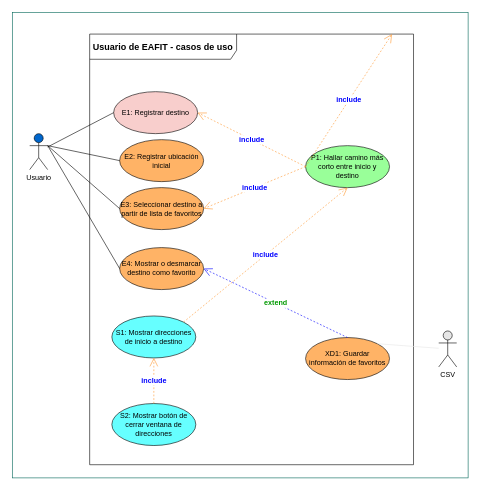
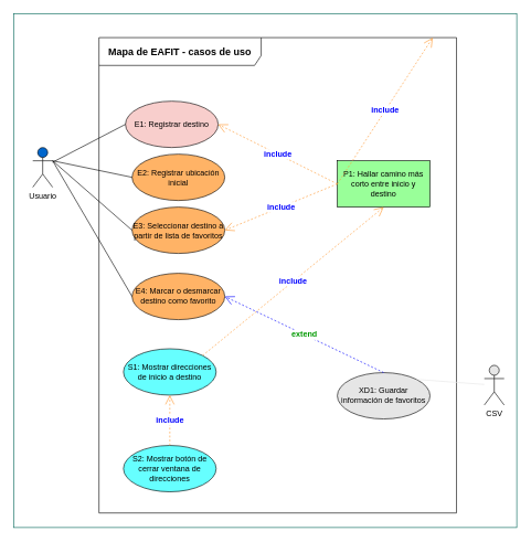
  <mxCell id="0" />
  <mxCell id="1" parent="0" />
- <mxCell id="2" value="Usuario de EAFIT - casos de uso" style="shape=umlFrame;whiteSpace=wrap;html=1;fontSize=15;width=245;height=42;rounded=0;fontStyle=1;labelBackgroundColor=default;gradientColor=none;" parent="1" vertex="1"><mxGeometry x="149" y="56" width="540" height="718" as="geometry" /></mxCell>
+ <mxCell id="2" value="Mapa de EAFIT - casos de uso" style="shape=umlFrame;whiteSpace=wrap;html=1;fontSize=15;width=245;height=42;rounded=0;fontStyle=1;labelBackgroundColor=default;gradientColor=none;" parent="1" vertex="1"><mxGeometry x="149" y="56" width="540" height="718" as="geometry" /></mxCell>
  <mxCell id="3" value="Usuario" style="shape=umlActor;verticalLabelPosition=bottom;verticalAlign=top;html=1;rounded=0;fillColor=#0066CC;" parent="1" vertex="1"><mxGeometry x="49" y="222" width="30" height="60" as="geometry" /></mxCell>
  <mxCell id="4" value="E1: Registrar destino" style="ellipse;whiteSpace=wrap;html=1;rounded=0;fillColor=#f8cecc;" parent="1" vertex="1"><mxGeometry x="189" y="152" width="140" height="70" as="geometry" /></mxCell>
  <mxCell id="5" value="E2: Registrar ubicación inicial" style="ellipse;whiteSpace=wrap;html=1;rounded=0;fillColor=#FFB366;" parent="1" vertex="1"><mxGeometry x="199" y="232" width="140" height="70" as="geometry" /></mxCell>
  <mxCell id="6" value="E3: Seleccionar destino a partir de lista de favoritos" style="ellipse;whiteSpace=wrap;html=1;rounded=0;fillColor=#FFB366;" parent="1" vertex="1"><mxGeometry x="199" y="312" width="140" height="70" as="geometry" /></mxCell>
- <mxCell id="7" value="P1: Hallar camino más corto entre inicio y destino" style="ellipse;whiteSpace=wrap;html=1;rounded=0;fillColor=#99FF99;" parent="1" vertex="1"><mxGeometry x="509" y="242" width="140" height="70" as="geometry" /></mxCell>
+ <mxCell id="7" value="P1: Hallar camino más corto entre inicio y destino" style="whiteSpace=wrap;html=1;fillColor=#99FF99;rounded=0;" parent="1" vertex="1"><mxGeometry x="509" y="242" width="140" height="70" as="geometry" /></mxCell>
  <mxCell id="8" value="" style="endArrow=none;html=1;rounded=0;endFill=0;entryX=0;entryY=0.5;entryDx=0;entryDy=0;" parent="1" source="3" target="4" edge="1"><mxGeometry width="50" height="50" relative="1" as="geometry"><mxPoint x="119" y="262" as="sourcePoint" /><mxPoint x="219" y="262" as="targetPoint" /></mxGeometry></mxCell>
  <mxCell id="9" value="" style="endArrow=none;html=1;rounded=0;endFill=0;entryX=0;entryY=0.5;entryDx=0;entryDy=0;" parent="1" target="5" edge="1"><mxGeometry width="50" height="50" relative="1" as="geometry"><mxPoint x="79" y="242" as="sourcePoint" /><mxPoint x="189" y="217" as="targetPoint" /></mxGeometry></mxCell>
  <mxCell id="10" value="" style="endArrow=none;html=1;rounded=0;endFill=0;entryX=0;entryY=0.5;entryDx=0;entryDy=0;" parent="1" target="6" edge="1"><mxGeometry width="50" height="50" relative="1" as="geometry"><mxPoint x="79" y="242" as="sourcePoint" /><mxPoint x="199" y="227" as="targetPoint" /></mxGeometry></mxCell>
  <mxCell id="11" value="CSV" style="shape=umlActor;verticalLabelPosition=bottom;verticalAlign=top;html=1;fontSize=12;rounded=0;fillColor=#E6E6E6;" parent="1" vertex="1"><mxGeometry x="731" y="551" width="30" height="60" as="geometry" /></mxCell>
- <mxCell id="12" value="XD1: Guardar información de favoritos" style="ellipse;whiteSpace=wrap;html=1;fontSize=12;rounded=0;fillColor=#ffb366;" parent="1" vertex="1"><mxGeometry x="509" y="562" width="140" height="70" as="geometry" /></mxCell>
+ <mxCell id="12" value="XD1: Guardar información de favoritos" style="ellipse;whiteSpace=wrap;html=1;fontSize=12;rounded=0;fillColor=#E6E6E6;" parent="1" vertex="1"><mxGeometry x="509" y="562" width="140" height="70" as="geometry" /></mxCell>
  <mxCell id="13" value="include" style="endArrow=open;endSize=12;dashed=1;html=1;rounded=0;fontSize=12;exitX=0;exitY=0.5;exitDx=0;exitDy=0;entryX=1;entryY=0.5;entryDx=0;entryDy=0;fontColor=#0000FF;fontStyle=1;strokeColor=#FF9933;" parent="1" source="7" target="4" edge="1"><mxGeometry width="160" relative="1" as="geometry"><mxPoint x="259" y="302" as="sourcePoint" /><mxPoint x="419" y="302" as="targetPoint" /></mxGeometry></mxCell>
  <mxCell id="14" value="include" style="endArrow=open;endSize=12;dashed=1;html=1;rounded=0;fontSize=12;exitX=0;exitY=0.5;exitDx=0;exitDy=0;fontColor=#0000FF;fontStyle=1;strokeColor=#FF9933;" parent="1" source="7" target="2" edge="1"><mxGeometry width="160" relative="1" as="geometry"><mxPoint x="519" y="287" as="sourcePoint" /><mxPoint x="339" y="197" as="targetPoint" /></mxGeometry></mxCell>
  <mxCell id="15" value="include" style="endArrow=open;endSize=12;dashed=1;html=1;rounded=0;fontSize=12;entryX=1;entryY=0.5;entryDx=0;entryDy=0;exitX=0;exitY=0.5;exitDx=0;exitDy=0;fontColor=#0000FF;fontStyle=1;strokeColor=#FF9933;" parent="1" source="7" target="6" edge="1"><mxGeometry width="160" relative="1" as="geometry"><mxPoint x="509" y="282" as="sourcePoint" /><mxPoint x="349" y="207" as="targetPoint" /></mxGeometry></mxCell>
  <mxCell id="16" value="" style="endArrow=none;html=1;rounded=0;fontSize=12;exitX=1;exitY=0;exitDx=0;exitDy=0;strokeColor=#E6E6E6;" parent="1" source="12" target="11" edge="1"><mxGeometry width="50" height="50" relative="1" as="geometry"><mxPoint x="349" y="492" as="sourcePoint" /><mxPoint x="399" y="442" as="targetPoint" /></mxGeometry></mxCell>
  <mxCell id="17" value="S2: Mostrar botón de cerrar ventana de direcciones" style="ellipse;whiteSpace=wrap;html=1;fontSize=12;rounded=0;fillColor=#66FFFF;" parent="1" vertex="1"><mxGeometry x="186" y="672" width="140" height="70" as="geometry" /></mxCell>
  <mxCell id="18" value="S1: Mostrar direcciones de inicio a destino" style="ellipse;whiteSpace=wrap;html=1;fontSize=12;rounded=0;fillColor=#66FFFF;" parent="1" vertex="1"><mxGeometry x="186" y="526" width="140" height="70" as="geometry" /></mxCell>
  <mxCell id="19" value="include" style="endArrow=open;endSize=12;dashed=1;html=1;rounded=0;fontSize=12;entryX=0.5;entryY=1;entryDx=0;entryDy=0;exitX=1;exitY=0;exitDx=0;exitDy=0;fontStyle=1;strokeColor=#FF9933;fontColor=#0000FF;" parent="1" source="18" target="7" edge="1"><mxGeometry width="160" relative="1" as="geometry"><mxPoint x="519" y="287" as="sourcePoint" /><mxPoint x="349" y="357" as="targetPoint" /></mxGeometry></mxCell>
  <mxCell id="20" value="include" style="endArrow=open;endSize=12;dashed=1;html=1;rounded=0;fontSize=12;entryX=0.5;entryY=1;entryDx=0;entryDy=0;exitX=0.5;exitY=0;exitDx=0;exitDy=0;strokeColor=#FF9933;fontColor=#0000FF;fontStyle=1;" parent="1" source="17" target="18" edge="1"><mxGeometry width="160" relative="1" as="geometry"><mxPoint x="538.713" y="462.36" as="sourcePoint" /><mxPoint x="589" y="322" as="targetPoint" /></mxGeometry></mxCell>
- <mxCell id="21" value="E4: Mostrar o desmarcar destino como favorito" style="ellipse;whiteSpace=wrap;html=1;fontSize=12;rounded=0;fillColor=#FFB366;" parent="1" vertex="1"><mxGeometry x="199" y="412" width="140" height="70" as="geometry" /></mxCell>
+ <mxCell id="21" value="E4: Marcar o desmarcar destino como favorito" style="ellipse;whiteSpace=wrap;html=1;fontSize=12;rounded=0;fillColor=#FFB366;" parent="1" vertex="1"><mxGeometry x="199" y="412" width="140" height="70" as="geometry" /></mxCell>
  <mxCell id="22" value="extend" style="endArrow=open;endSize=12;dashed=1;html=1;rounded=0;fontSize=12;exitX=0.5;exitY=0;exitDx=0;exitDy=0;entryX=1;entryY=0.5;entryDx=0;entryDy=0;strokeColor=#0000FF;fontColor=#009900;fontStyle=1;" parent="1" source="12" target="21" edge="1"><mxGeometry width="160" relative="1" as="geometry"><mxPoint x="308.783" y="462.395" as="sourcePoint" /><mxPoint x="499" y="532" as="targetPoint" /></mxGeometry></mxCell>
  <mxCell id="23" value="" style="endArrow=none;html=1;rounded=0;fontSize=12;entryX=1;entryY=0.333;entryDx=0;entryDy=0;entryPerimeter=0;exitX=0;exitY=0.5;exitDx=0;exitDy=0;" parent="1" source="21" target="3" edge="1"><mxGeometry width="50" height="50" relative="1" as="geometry"><mxPoint x="79" y="292" as="sourcePoint" /><mxPoint x="129" y="242" as="targetPoint" /></mxGeometry></mxCell>
  <mxCell id="24" value="" style="rounded=0;whiteSpace=wrap;html=1;hachureGap=4;strokeColor=#006658;fontColor=#5C5C5C;fillColor=none;" parent="1" vertex="1"><mxGeometry x="20" y="20" width="760" height="776" as="geometry" /></mxCell>
